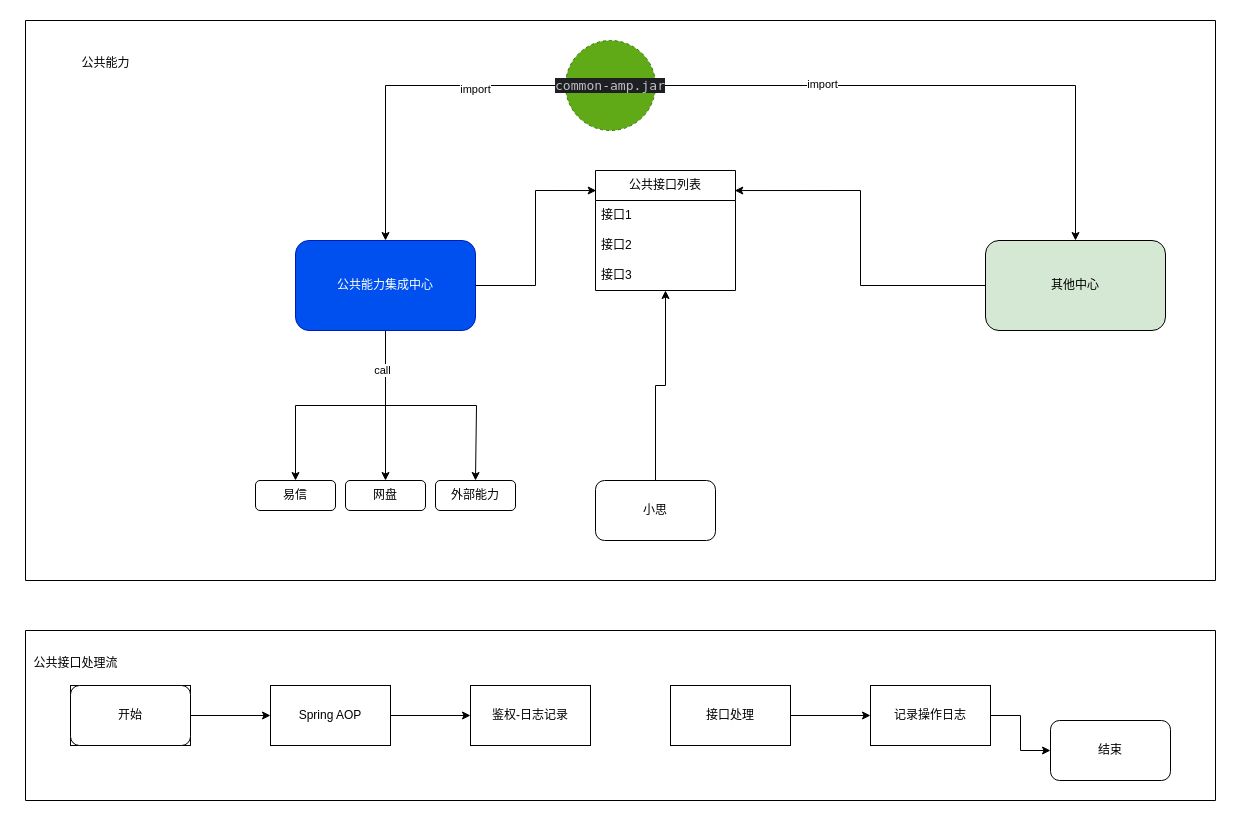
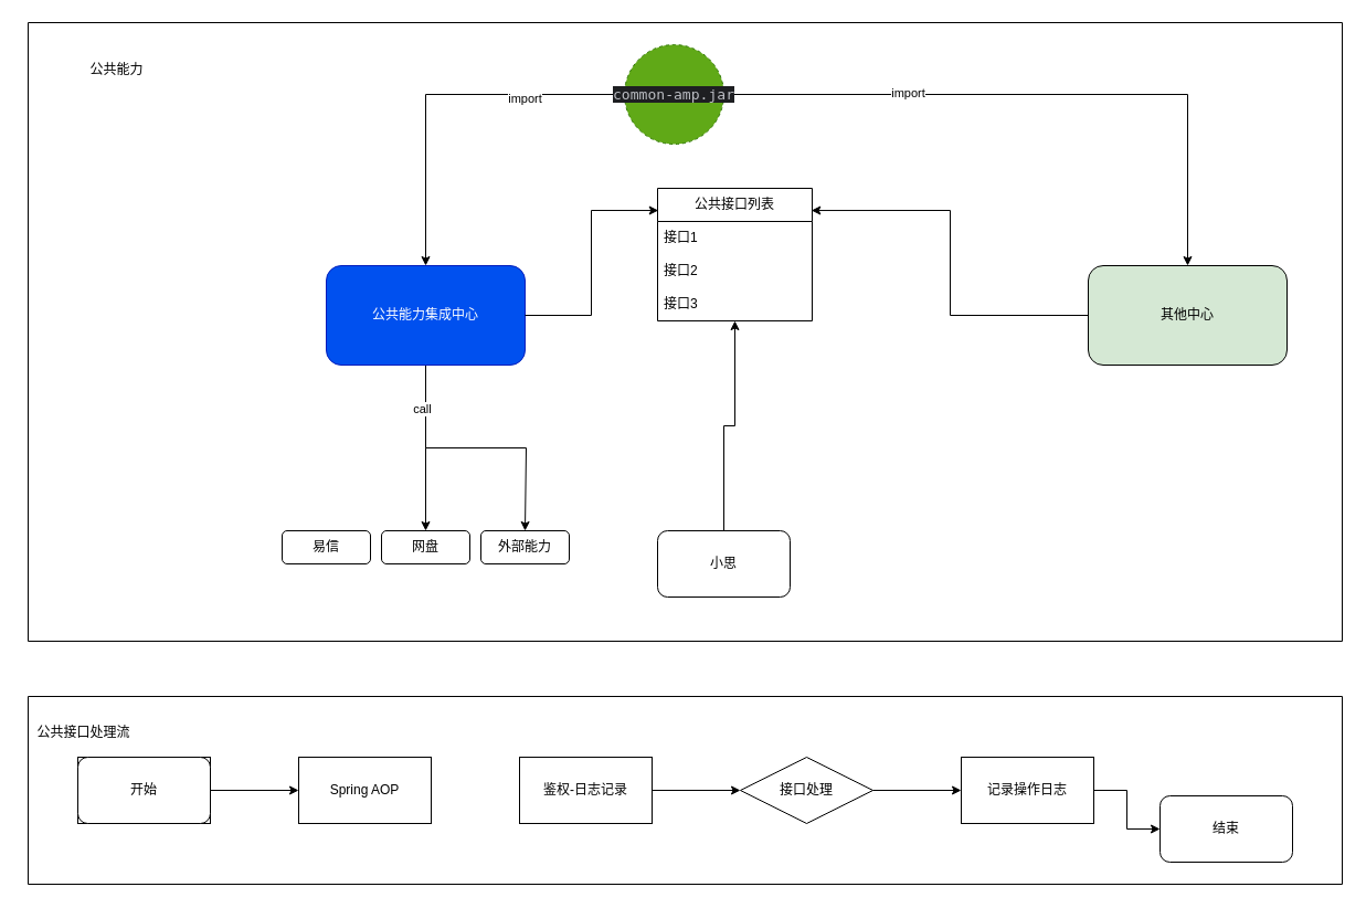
  <mxCell id="0" />
  <mxCell id="1" parent="0" />
- <mxCell id="2" value="" style="edgeStyle=orthogonalEdgeStyle;rounded=0;orthogonalLoop=1;jettySize=auto;html=1;" parent="1" source="6" target="13" edge="1"><mxGeometry relative="1" as="geometry" /></mxCell>
  <mxCell id="3" style="edgeStyle=orthogonalEdgeStyle;rounded=0;orthogonalLoop=1;jettySize=auto;html=1;" parent="1" source="6" edge="1"><mxGeometry relative="1" as="geometry"><mxPoint x="385" y="480" as="targetPoint" /></mxGeometry></mxCell>
  <mxCell id="4" style="edgeStyle=orthogonalEdgeStyle;rounded=0;orthogonalLoop=1;jettySize=auto;html=1;" parent="1" source="6" edge="1"><mxGeometry relative="1" as="geometry"><mxPoint x="475" y="480" as="targetPoint" /><Array as="points"><mxPoint x="385" y="405" /><mxPoint x="476" y="405" /></Array></mxGeometry></mxCell>
  <mxCell id="5" value="call" style="edgeLabel;html=1;align=center;verticalAlign=middle;resizable=0;points=[];" parent="4" vertex="1" connectable="0"><mxGeometry x="-0.679" y="-4" relative="1" as="geometry"><mxPoint as="offset" /></mxGeometry></mxCell>
  <mxCell id="6" value="公共能力集成中心" style="rounded=1;whiteSpace=wrap;html=1;fillColor=#0050ef;fontColor=#ffffff;strokeColor=#001DBC;" parent="1" vertex="1"><mxGeometry x="295" y="240" width="180" height="90" as="geometry" /></mxCell>
  <mxCell id="7" style="edgeStyle=orthogonalEdgeStyle;rounded=0;orthogonalLoop=1;jettySize=auto;html=1;entryX=0.5;entryY=0;entryDx=0;entryDy=0;" parent="1" source="11" target="6" edge="1"><mxGeometry relative="1" as="geometry" /></mxCell>
  <mxCell id="8" value="import" style="edgeLabel;html=1;align=center;verticalAlign=middle;resizable=0;points=[];" parent="7" vertex="1" connectable="0"><mxGeometry x="-0.459" y="3" relative="1" as="geometry"><mxPoint as="offset" /></mxGeometry></mxCell>
  <mxCell id="9" style="edgeStyle=orthogonalEdgeStyle;rounded=0;orthogonalLoop=1;jettySize=auto;html=1;exitX=1;exitY=0.5;exitDx=0;exitDy=0;entryX=0.5;entryY=0;entryDx=0;entryDy=0;" parent="1" source="11" target="12" edge="1"><mxGeometry relative="1" as="geometry"><mxPoint x="825" y="180" as="targetPoint" /></mxGeometry></mxCell>
  <mxCell id="10" value="import" style="edgeLabel;html=1;align=center;verticalAlign=middle;resizable=0;points=[];" parent="9" vertex="1" connectable="0"><mxGeometry x="-0.424" y="2" relative="1" as="geometry"><mxPoint as="offset" /></mxGeometry></mxCell>
  <mxCell id="11" value="&lt;div style=&quot;background-color:#1e1f22;color:#bcbec4&quot;&gt;&lt;pre style=&quot;font-family:'JetBrains Mono',monospace;font-size:9.8pt;&quot;&gt;common-amp.jar&lt;/pre&gt;&lt;/div&gt;" style="ellipse;whiteSpace=wrap;html=1;aspect=fixed;fillColor=#60a917;fontColor=#ffffff;strokeColor=#2D7600;dashed=1;" parent="1" vertex="1"><mxGeometry x="565" y="40" width="90" height="90" as="geometry" /></mxCell>
  <mxCell id="12" value="其他中心" style="rounded=1;whiteSpace=wrap;html=1;fillColor=#d5e8d4;" parent="1" vertex="1"><mxGeometry x="985" y="240" width="180" height="90" as="geometry" /></mxCell>
  <mxCell id="13" value="易信" style="whiteSpace=wrap;html=1;rounded=1;" parent="1" vertex="1"><mxGeometry x="255" y="480" width="80" height="30" as="geometry" /></mxCell>
  <mxCell id="14" value="网盘" style="whiteSpace=wrap;html=1;rounded=1;" parent="1" vertex="1"><mxGeometry x="345" y="480" width="80" height="30" as="geometry" /></mxCell>
  <mxCell id="15" value="外部能力" style="whiteSpace=wrap;html=1;rounded=1;" parent="1" vertex="1"><mxGeometry x="435" y="480" width="80" height="30" as="geometry" /></mxCell>
  <mxCell id="16" value="公共接口列表" style="swimlane;fontStyle=0;childLayout=stackLayout;horizontal=1;startSize=30;horizontalStack=0;resizeParent=1;resizeParentMax=0;resizeLast=0;collapsible=1;marginBottom=0;whiteSpace=wrap;html=1;" parent="1" vertex="1"><mxGeometry x="595" y="170" width="140" height="120" as="geometry" /></mxCell>
  <mxCell id="17" value="接口1" style="text;strokeColor=none;fillColor=none;align=left;verticalAlign=middle;spacingLeft=4;spacingRight=4;overflow=hidden;points=[[0,0.5],[1,0.5]];portConstraint=eastwest;rotatable=0;whiteSpace=wrap;html=1;" parent="16" vertex="1"><mxGeometry y="30" width="140" height="30" as="geometry" /></mxCell>
  <mxCell id="18" value="接口2" style="text;strokeColor=none;fillColor=none;align=left;verticalAlign=middle;spacingLeft=4;spacingRight=4;overflow=hidden;points=[[0,0.5],[1,0.5]];portConstraint=eastwest;rotatable=0;whiteSpace=wrap;html=1;" parent="16" vertex="1"><mxGeometry y="60" width="140" height="30" as="geometry" /></mxCell>
  <mxCell id="19" value="接口3" style="text;strokeColor=none;fillColor=none;align=left;verticalAlign=middle;spacingLeft=4;spacingRight=4;overflow=hidden;points=[[0,0.5],[1,0.5]];portConstraint=eastwest;rotatable=0;whiteSpace=wrap;html=1;" parent="16" vertex="1"><mxGeometry y="90" width="140" height="30" as="geometry" /></mxCell>
  <mxCell id="20" style="edgeStyle=orthogonalEdgeStyle;rounded=0;orthogonalLoop=1;jettySize=auto;html=1;entryX=0.005;entryY=0.167;entryDx=0;entryDy=0;entryPerimeter=0;" edge="1" parent="1" source="6" target="16"><mxGeometry relative="1" as="geometry" /></mxCell>
  <mxCell id="21" style="edgeStyle=orthogonalEdgeStyle;rounded=0;orthogonalLoop=1;jettySize=auto;html=1;entryX=0.995;entryY=0.167;entryDx=0;entryDy=0;entryPerimeter=0;" edge="1" parent="1" source="12" target="16"><mxGeometry relative="1" as="geometry" /></mxCell>
  <mxCell id="22" value="" style="swimlane;startSize=0;" vertex="1" parent="1"><mxGeometry x="25" y="20" width="1190" height="560" as="geometry" /></mxCell>
  <mxCell id="23" value="小思" style="whiteSpace=wrap;html=1;rounded=1;" parent="22" vertex="1"><mxGeometry x="570" y="460" width="120" height="60" as="geometry" /></mxCell>
  <mxCell id="24" style="edgeStyle=orthogonalEdgeStyle;rounded=0;orthogonalLoop=1;jettySize=auto;html=1;" edge="1" parent="1" source="23" target="16"><mxGeometry relative="1" as="geometry" /></mxCell>
  <mxCell id="25" value="公共能力" style="text;html=1;align=center;verticalAlign=middle;resizable=0;points=[];autosize=1;strokeColor=none;fillColor=none;" vertex="1" parent="1"><mxGeometry x="70" y="48" width="70" height="30" as="geometry" /></mxCell>
  <mxCell id="26" value="" style="swimlane;startSize=0;" vertex="1" parent="1"><mxGeometry x="25" y="630" width="1190" height="170" as="geometry" /></mxCell>
  <mxCell id="27" value="" style="edgeStyle=orthogonalEdgeStyle;rounded=0;orthogonalLoop=1;jettySize=auto;html=1;" edge="1" parent="26" source="28" target="30"><mxGeometry relative="1" as="geometry" /></mxCell>
  <mxCell id="28" value="入口" style="rounded=0;whiteSpace=wrap;html=1;" vertex="1" parent="26"><mxGeometry x="45" y="55" width="120" height="60" as="geometry" /></mxCell>
- <mxCell id="29" value="" style="edgeStyle=orthogonalEdgeStyle;rounded=0;orthogonalLoop=1;jettySize=auto;html=1;" edge="1" parent="26" source="30" target="32"><mxGeometry relative="1" as="geometry" /></mxCell>
  <mxCell id="30" value="Spring AOP" style="whiteSpace=wrap;html=1;rounded=0;" vertex="1" parent="26"><mxGeometry x="245" y="55" width="120" height="60" as="geometry" /></mxCell>
+ <mxCell id="31" value="" style="edgeStyle=orthogonalEdgeStyle;rounded=0;orthogonalLoop=1;jettySize=auto;html=1;" edge="1" parent="26" source="32" target="34"><mxGeometry relative="1" as="geometry" /></mxCell>
  <mxCell id="32" value="鉴权-日志记录" style="whiteSpace=wrap;html=1;rounded=0;" vertex="1" parent="26"><mxGeometry x="445" y="55" width="120" height="60" as="geometry" /></mxCell>
  <mxCell id="33" value="" style="edgeStyle=orthogonalEdgeStyle;rounded=0;orthogonalLoop=1;jettySize=auto;html=1;" edge="1" parent="26" source="34" target="36"><mxGeometry relative="1" as="geometry" /></mxCell>
- <mxCell id="34" value="接口处理" style="whiteSpace=wrap;html=1;rounded=0;" vertex="1" parent="26"><mxGeometry x="645" y="55" width="120" height="60" as="geometry" /></mxCell>
+ <mxCell id="34" value="接口处理" style="rhombus;whiteSpace=wrap;html=1;" vertex="1" parent="26"><mxGeometry x="645" y="55" width="120" height="60" as="geometry" /></mxCell>
  <mxCell id="35" style="edgeStyle=orthogonalEdgeStyle;rounded=0;orthogonalLoop=1;jettySize=auto;html=1;" edge="1" parent="26" source="36" target="37"><mxGeometry relative="1" as="geometry" /></mxCell>
  <mxCell id="36" value="记录操作日志" style="whiteSpace=wrap;html=1;rounded=0;" vertex="1" parent="26"><mxGeometry x="845" y="55" width="120" height="60" as="geometry" /></mxCell>
  <mxCell id="37" value="结束" style="rounded=1;whiteSpace=wrap;html=1;" vertex="1" parent="26"><mxGeometry x="1025" y="90" width="120" height="60" as="geometry" /></mxCell>
  <mxCell id="38" value="开始" style="rounded=1;whiteSpace=wrap;html=1;" vertex="1" parent="26"><mxGeometry x="45" y="55" width="120" height="60" as="geometry" /></mxCell>
  <mxCell id="39" value="公共接口处理流" style="text;html=1;align=center;verticalAlign=middle;resizable=0;points=[];autosize=1;strokeColor=none;fillColor=none;" vertex="1" parent="1"><mxGeometry x="20" y="648" width="110" height="30" as="geometry" /></mxCell>
